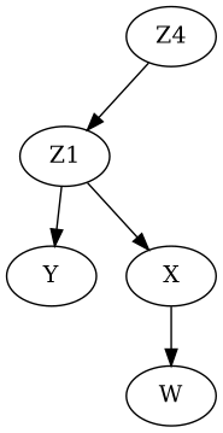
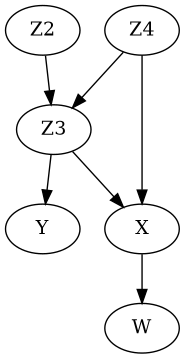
  strict digraph {
    node [x=-1 y=-1]
    n1 [label=Z4 y=1]
-   Z3 [x=0 y=0 label=Z1]
+   Z3 [x=0 y=0]
    X
    Y [x=1]
    W [x=0]
+   Z2 [x=1 y=1]
    n1 -> Z3
+   n1 -> X
    Z3 -> X
    Z3 -> Y
    X -> W
+   Z2 -> Z3
  }
